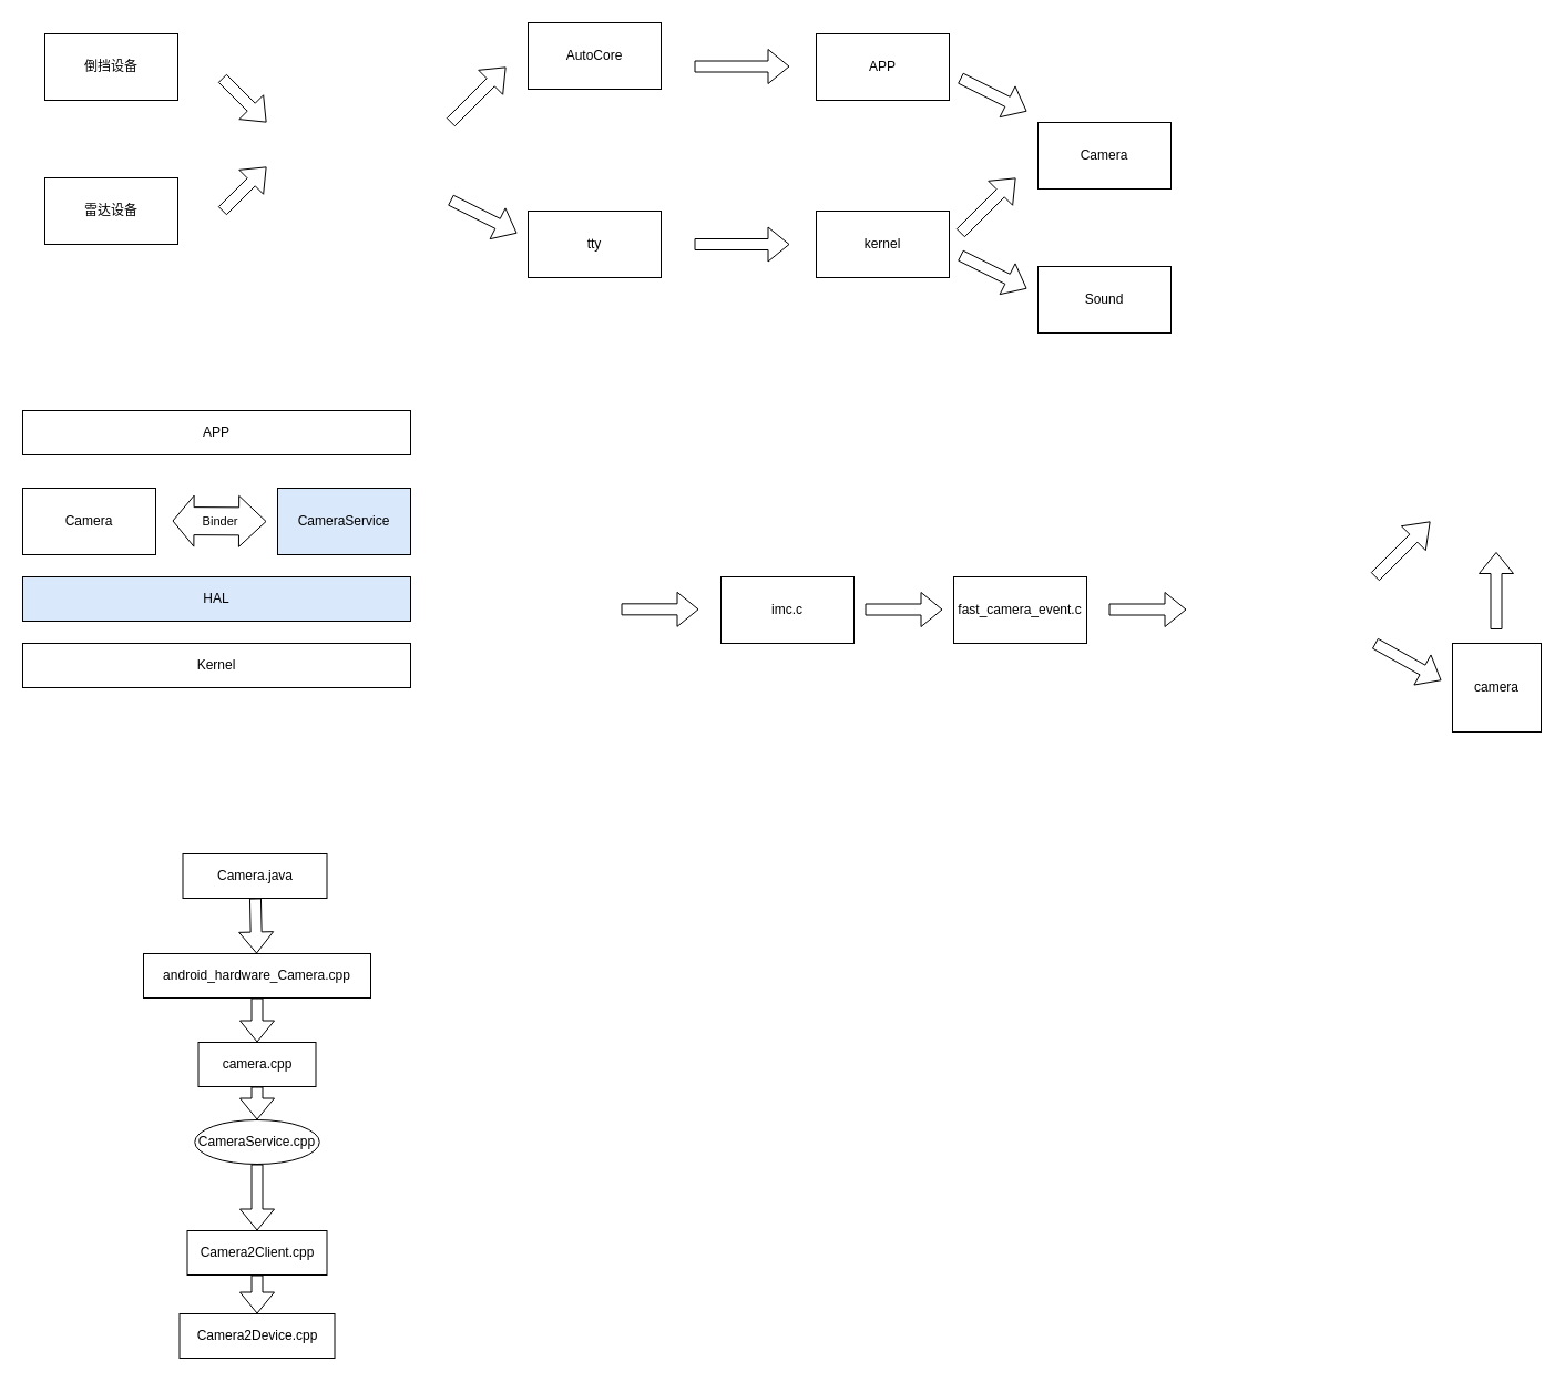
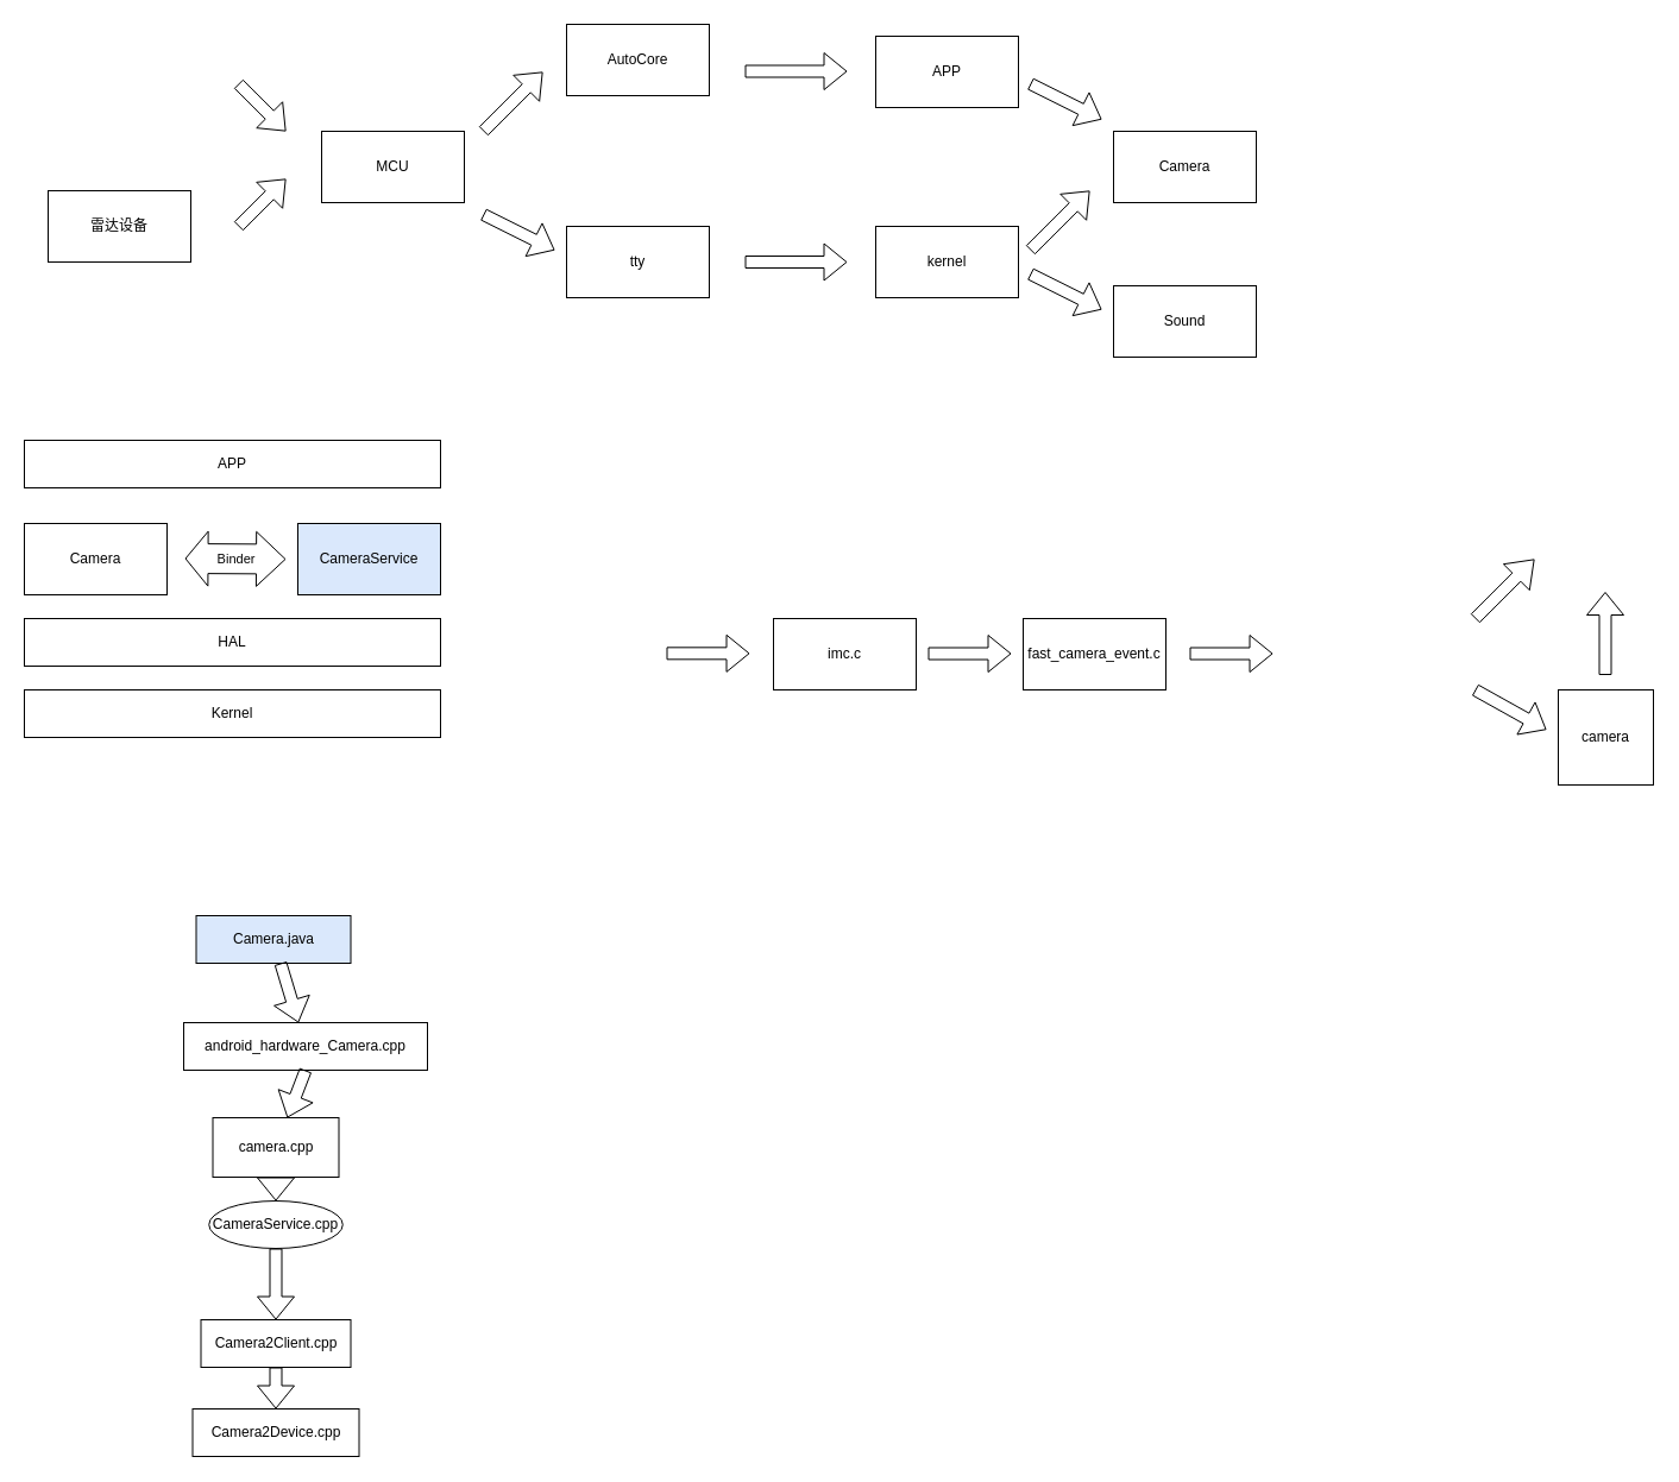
  <mxCell id="0" />
  <mxCell id="1" parent="0" />
+ <mxCell id="2" value="MCU" style="rounded=0;whiteSpace=wrap;html=1;" parent="1" vertex="1"><mxGeometry x="270" y="110" width="120" height="60" as="geometry" /></mxCell>
  <mxCell id="3" value="tty" style="rounded=0;whiteSpace=wrap;html=1;" parent="1" vertex="1"><mxGeometry x="476" y="190" width="120" height="60" as="geometry" /></mxCell>
  <mxCell id="4" value="AutoCore" style="rounded=0;whiteSpace=wrap;html=1;" parent="1" vertex="1"><mxGeometry x="476" y="20" width="120" height="60" as="geometry" /></mxCell>
  <mxCell id="5" value="" style="shape=flexArrow;endArrow=classic;html=1;" parent="1" edge="1"><mxGeometry width="50" height="50" relative="1" as="geometry"><mxPoint x="406" y="110" as="sourcePoint" /><mxPoint x="456" y="60" as="targetPoint" /></mxGeometry></mxCell>
  <mxCell id="6" value="" style="shape=flexArrow;endArrow=classic;html=1;" parent="1" edge="1"><mxGeometry width="50" height="50" relative="1" as="geometry"><mxPoint x="406" y="180" as="sourcePoint" /><mxPoint x="466" y="210" as="targetPoint" /></mxGeometry></mxCell>
  <mxCell id="7" value="" style="shape=flexArrow;endArrow=classic;html=1;" parent="1" edge="1"><mxGeometry width="50" height="50" relative="1" as="geometry"><mxPoint x="626" y="59.5" as="sourcePoint" /><mxPoint x="712" y="59.5" as="targetPoint" /><Array as="points"><mxPoint x="712" y="59.5" /></Array></mxGeometry></mxCell>
  <mxCell id="8" value="" style="shape=flexArrow;endArrow=classic;html=1;" parent="1" edge="1"><mxGeometry width="50" height="50" relative="1" as="geometry"><mxPoint x="626" y="220" as="sourcePoint" /><mxPoint x="712" y="220" as="targetPoint" /><Array as="points"><mxPoint x="712" y="220" /></Array></mxGeometry></mxCell>
  <mxCell id="9" value="APP" style="rounded=0;whiteSpace=wrap;html=1;" parent="1" vertex="1"><mxGeometry x="736" y="30" width="120" height="60" as="geometry" /></mxCell>
  <mxCell id="10" value="kernel" style="rounded=0;whiteSpace=wrap;html=1;" parent="1" vertex="1"><mxGeometry x="736" y="190" width="120" height="60" as="geometry" /></mxCell>
  <mxCell id="11" value="Camera" style="rounded=0;whiteSpace=wrap;html=1;" parent="1" vertex="1"><mxGeometry x="936" y="110" width="120" height="60" as="geometry" /></mxCell>
  <mxCell id="12" value="Sound" style="rounded=0;whiteSpace=wrap;html=1;" parent="1" vertex="1"><mxGeometry x="936" y="240" width="120" height="60" as="geometry" /></mxCell>
  <mxCell id="13" value="" style="shape=flexArrow;endArrow=classic;html=1;" parent="1" edge="1"><mxGeometry width="50" height="50" relative="1" as="geometry"><mxPoint x="866" y="210" as="sourcePoint" /><mxPoint x="916" y="160" as="targetPoint" /></mxGeometry></mxCell>
  <mxCell id="14" value="" style="shape=flexArrow;endArrow=classic;html=1;" parent="1" edge="1"><mxGeometry width="50" height="50" relative="1" as="geometry"><mxPoint x="866" y="230" as="sourcePoint" /><mxPoint x="926" y="260" as="targetPoint" /></mxGeometry></mxCell>
  <mxCell id="15" value="" style="shape=flexArrow;endArrow=classic;html=1;" parent="1" edge="1"><mxGeometry width="50" height="50" relative="1" as="geometry"><mxPoint x="866" y="70" as="sourcePoint" /><mxPoint x="926" y="100" as="targetPoint" /></mxGeometry></mxCell>
  <mxCell id="16" value="APP" style="rounded=0;whiteSpace=wrap;html=1;" parent="1" vertex="1"><mxGeometry x="20" y="370" width="350" height="40" as="geometry" /></mxCell>
  <mxCell id="17" value="Camera" style="rounded=0;whiteSpace=wrap;html=1;" parent="1" vertex="1"><mxGeometry x="20" y="440" width="120" height="60" as="geometry" /></mxCell>
  <mxCell id="18" value="CameraService" style="rounded=0;whiteSpace=wrap;html=1;fillColor=#dae8fc;" parent="1" vertex="1"><mxGeometry x="250" y="440" width="120" height="60" as="geometry" /></mxCell>
- <mxCell id="19" value="HAL" style="rounded=0;whiteSpace=wrap;html=1;fillColor=#dae8fc;" parent="1" vertex="1"><mxGeometry x="20" y="520" width="350" height="40" as="geometry" /></mxCell>
+ <mxCell id="19" value="HAL" style="rounded=0;whiteSpace=wrap;html=1;" parent="1" vertex="1"><mxGeometry x="20" y="520" width="350" height="40" as="geometry" /></mxCell>
  <mxCell id="20" value="Kernel" style="rounded=0;whiteSpace=wrap;html=1;" parent="1" vertex="1"><mxGeometry x="20" y="580" width="350" height="40" as="geometry" /></mxCell>
  <mxCell id="21" value="Binder" style="shape=flexArrow;endArrow=classic;startArrow=classic;html=1;width=25;endSize=7.82;" parent="1" edge="1"><mxGeometry width="50" height="50" relative="1" as="geometry"><mxPoint x="155" y="469.5" as="sourcePoint" /><mxPoint x="240" y="470" as="targetPoint" /></mxGeometry></mxCell>
  <mxCell id="22" value="fast_camera_event.c" style="rounded=0;whiteSpace=wrap;html=1;" parent="1" vertex="1"><mxGeometry x="860" y="520" width="120" height="60" as="geometry" /></mxCell>
  <mxCell id="23" value="imc.c" style="rounded=0;whiteSpace=wrap;html=1;" parent="1" vertex="1"><mxGeometry x="650" y="520" width="120" height="60" as="geometry" /></mxCell>
  <mxCell id="24" value="" style="shape=flexArrow;endArrow=classic;html=1;" parent="1" edge="1"><mxGeometry width="50" height="50" relative="1" as="geometry"><mxPoint x="780" y="549.5" as="sourcePoint" /><mxPoint x="850" y="549.5" as="targetPoint" /></mxGeometry></mxCell>
  <mxCell id="25" value="" style="shape=flexArrow;endArrow=classic;html=1;" parent="1" edge="1"><mxGeometry width="50" height="50" relative="1" as="geometry"><mxPoint x="1000" y="549.5" as="sourcePoint" /><mxPoint x="1070" y="549.5" as="targetPoint" /></mxGeometry></mxCell>
  <mxCell id="26" value="" style="shape=flexArrow;endArrow=classic;html=1;" parent="1" edge="1"><mxGeometry width="50" height="50" relative="1" as="geometry"><mxPoint x="1240" y="580" as="sourcePoint" /><mxPoint x="1300" y="613.5" as="targetPoint" /></mxGeometry></mxCell>
  <mxCell id="27" value="camera" style="rounded=0;whiteSpace=wrap;html=1;" parent="1" vertex="1"><mxGeometry x="1310" y="580" width="80" height="80" as="geometry" /></mxCell>
  <mxCell id="28" value="" style="shape=flexArrow;endArrow=classic;html=1;width=10;endSize=6.64;" parent="1" edge="1"><mxGeometry width="50" height="50" relative="1" as="geometry"><mxPoint x="1240" y="520" as="sourcePoint" /><mxPoint x="1290" y="470" as="targetPoint" /></mxGeometry></mxCell>
  <mxCell id="29" value="" style="shape=flexArrow;endArrow=classic;html=1;" parent="1" edge="1"><mxGeometry width="50" height="50" relative="1" as="geometry"><mxPoint x="1349.5" y="567.5" as="sourcePoint" /><mxPoint x="1349.5" y="497.5" as="targetPoint" /></mxGeometry></mxCell>
  <mxCell id="30" value="雷达设备" style="rounded=0;whiteSpace=wrap;html=1;" parent="1" vertex="1"><mxGeometry x="40" y="160" width="120" height="60" as="geometry" /></mxCell>
- <mxCell id="31" value="倒挡设备" style="rounded=0;whiteSpace=wrap;html=1;" parent="1" vertex="1"><mxGeometry x="40" y="30" width="120" height="60" as="geometry" /></mxCell>
  <mxCell id="32" value="" style="shape=flexArrow;endArrow=classic;html=1;" parent="1" edge="1"><mxGeometry width="50" height="50" relative="1" as="geometry"><mxPoint x="200" y="70" as="sourcePoint" /><mxPoint x="240" y="110" as="targetPoint" /></mxGeometry></mxCell>
  <mxCell id="33" value="" style="shape=flexArrow;endArrow=classic;html=1;" parent="1" edge="1"><mxGeometry width="50" height="50" relative="1" as="geometry"><mxPoint x="200" y="190" as="sourcePoint" /><mxPoint x="240" y="150" as="targetPoint" /></mxGeometry></mxCell>
  <mxCell id="34" value="" style="shape=flexArrow;endArrow=classic;html=1;" parent="1" edge="1"><mxGeometry width="50" height="50" relative="1" as="geometry"><mxPoint x="560" y="549.33" as="sourcePoint" /><mxPoint x="630" y="549.33" as="targetPoint" /></mxGeometry></mxCell>
- <mxCell id="35" value="Camera.java" style="rounded=0;whiteSpace=wrap;html=1;" vertex="1" parent="1"><mxGeometry x="164.5" y="770" width="130" height="40" as="geometry" /></mxCell>
- <mxCell id="36" value="android_hardware_Camera.cpp" style="rounded=0;whiteSpace=wrap;html=1;" vertex="1" parent="1"><mxGeometry x="129" y="860" width="205" height="40" as="geometry" /></mxCell>
+ <mxCell id="35" value="Camera.java" style="rounded=0;whiteSpace=wrap;html=1;fillColor=#dae8fc;" vertex="1" parent="1"><mxGeometry x="164.5" y="770" width="130" height="40" as="geometry" /></mxCell>
+ <mxCell id="36" value="android_hardware_Camera.cpp" style="rounded=0;whiteSpace=wrap;html=1;" vertex="1" parent="1"><mxGeometry x="154" y="860" width="205" height="40" as="geometry" /></mxCell>
  <mxCell id="37" value="CameraService.cpp" style="ellipse;whiteSpace=wrap;html=1;" vertex="1" parent="1"><mxGeometry x="175.25" y="1010" width="112.5" height="40" as="geometry" /></mxCell>
  <mxCell id="38" value="Camera2Client.cpp" style="rounded=0;whiteSpace=wrap;html=1;" vertex="1" parent="1"><mxGeometry x="168.5" y="1110" width="126" height="40" as="geometry" /></mxCell>
  <mxCell id="39" value="Camera2Device.cpp" style="rounded=0;whiteSpace=wrap;html=1;" vertex="1" parent="1"><mxGeometry x="161.5" y="1185" width="140" height="40" as="geometry" /></mxCell>
- <mxCell id="40" value="camera.cpp" style="rounded=0;whiteSpace=wrap;html=1;" vertex="1" parent="1"><mxGeometry x="178.5" y="940" width="106" height="40" as="geometry" /></mxCell>
+ <mxCell id="40" value="camera.cpp" style="rounded=0;whiteSpace=wrap;html=1;" vertex="1" parent="1"><mxGeometry x="178.5" y="940" width="106" height="50" as="geometry" /></mxCell>
  <mxCell id="41" value="" style="shape=flexArrow;endArrow=classic;html=1;" edge="1" parent="1" source="40" target="37"><mxGeometry width="50" height="50" relative="1" as="geometry"><mxPoint x="490" y="1040" as="sourcePoint" /><mxPoint x="490" y="1080" as="targetPoint" /></mxGeometry></mxCell>
  <mxCell id="42" value="" style="shape=flexArrow;endArrow=classic;html=1;exitX=0.5;exitY=1;exitDx=0;exitDy=0;" edge="1" parent="1" source="36" target="40"><mxGeometry width="50" height="50" relative="1" as="geometry"><mxPoint x="500" y="1050" as="sourcePoint" /><mxPoint x="500" y="1090" as="targetPoint" /></mxGeometry></mxCell>
  <mxCell id="43" value="" style="shape=flexArrow;endArrow=classic;html=1;" edge="1" parent="1" source="35" target="36"><mxGeometry width="50" height="50" relative="1" as="geometry"><mxPoint x="543" y="1080" as="sourcePoint" /><mxPoint x="543" y="1120" as="targetPoint" /></mxGeometry></mxCell>
  <mxCell id="44" value="" style="shape=flexArrow;endArrow=classic;html=1;entryX=0.5;entryY=0;entryDx=0;entryDy=0;" edge="1" parent="1" source="37" target="38"><mxGeometry width="50" height="50" relative="1" as="geometry"><mxPoint x="360" y="1080" as="sourcePoint" /><mxPoint x="410" y="1030" as="targetPoint" /></mxGeometry></mxCell>
  <mxCell id="45" value="" style="shape=flexArrow;endArrow=classic;html=1;" edge="1" parent="1" source="38" target="39"><mxGeometry width="50" height="50" relative="1" as="geometry"><mxPoint x="460" y="1020" as="sourcePoint" /><mxPoint x="510" y="970" as="targetPoint" /></mxGeometry></mxCell>
